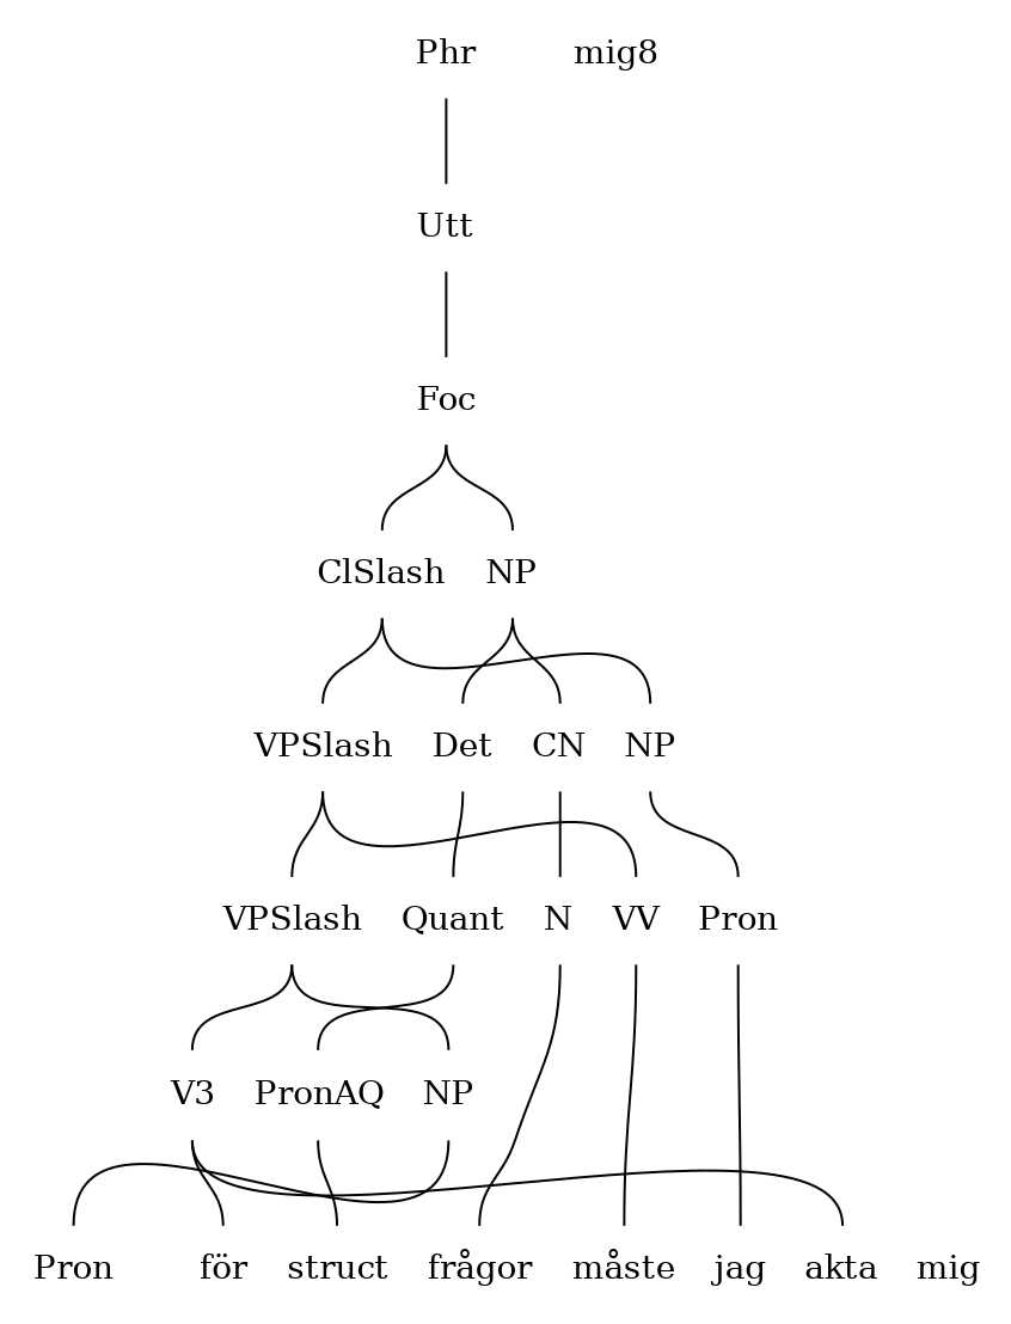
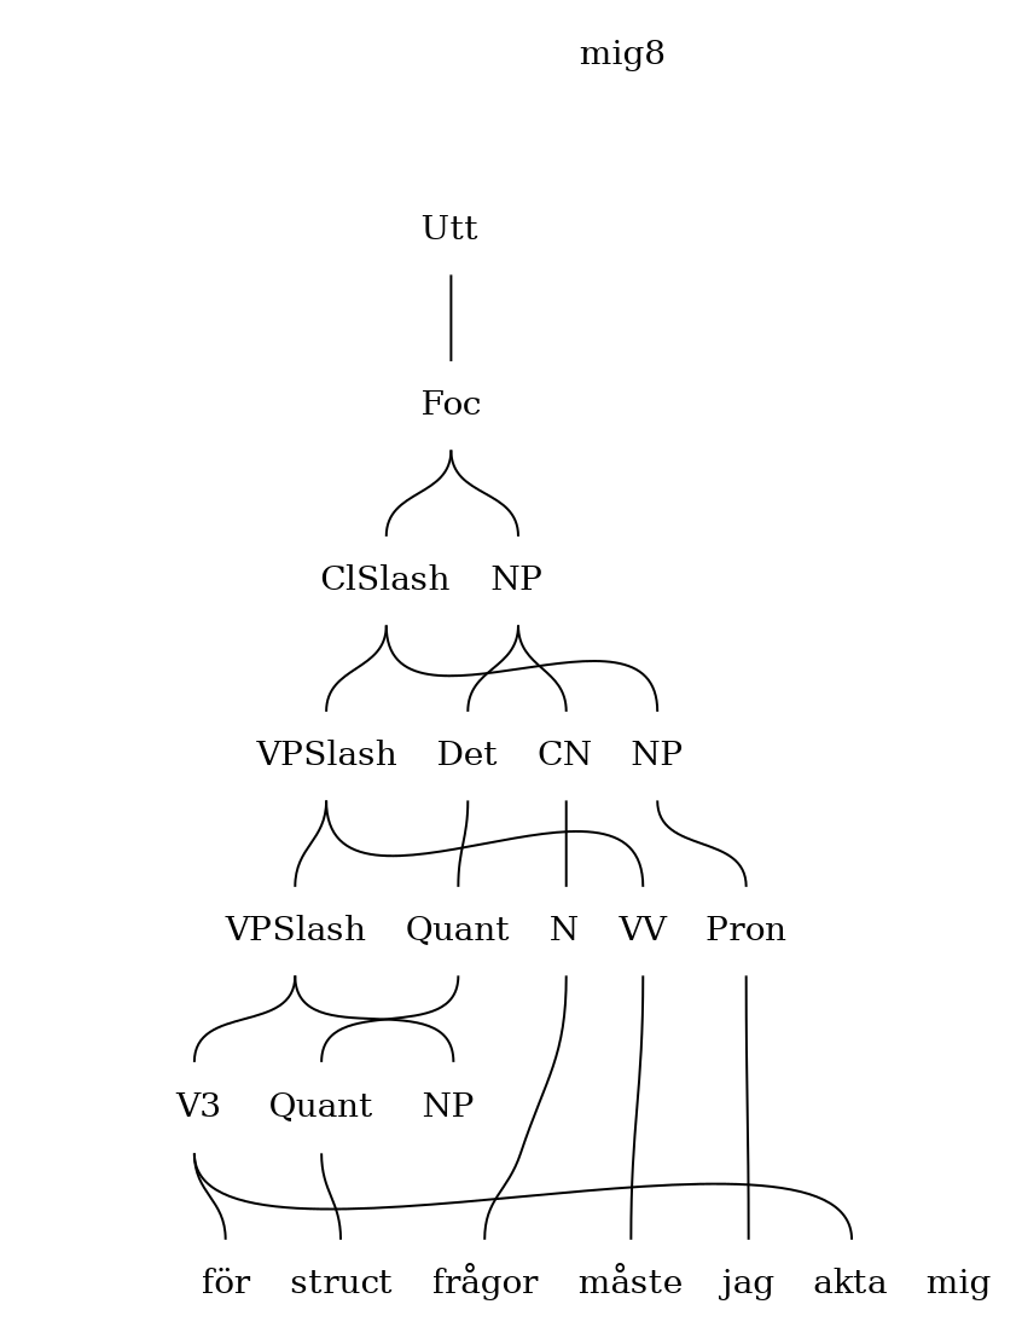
  graph {
    rankdir=BU
    node [color=white shape=record]
    edge [tailport="n21:s"]
-   n1 [label="<n24>Phr"]
    n2 [label="<n22>Utt"]
    n3 [label="<n21>Foc"]
    n4 [label="<n20>ClSlash | <n11>NP"]
    n5 [label="<n19>VPSlash | <n8>Det | <n10>CN | <n13>NP"]
    n6 [label="<n18>VPSlash | <n6>Quant | <n9>N | <n14>VV | <n12>Pron"]
-   n7 [label="<n15>V3 | <n5>PronAQ | <n17>NP"]
+   n7 [label="<n15>V3 | <n5>Quant | <n17>NP"]
    n8 [label="<n99990>för | <n99991>struct | <n99992>frågor | <n99993>måste | <n99994>jag | <n99995>akta | <n99996>mig"]
-   n9 [label="<n16>Pron"]
    n10 [label=mig8]
-   n1 -- n2 [headport="n22:n" tailport="n24:s"]
    n2 -- n3 [headport="n21:n" tailport="n22:s"]
    n3 -- n4 [headport="n20:n"]
    n3 -- n4 [headport="n11:n"]
    n4 -- n5 [headport="n19:n" tailport="n20:s"]
    n4 -- n5 [headport="n8:n" tailport="n11:s"]
    n4 -- n5 [headport="n10:n" tailport="n11:s"]
    n4 -- n5 [headport="n13:n" tailport="n20:s"]
    n5 -- n6 [headport="n18:n" tailport="n19:s"]
    n5 -- n6 [headport="n6:n" tailport="n8:s"]
    n5 -- n6 [headport="n9:n" tailport="n10:s"]
    n5 -- n6 [headport="n14:n" tailport="n19:s"]
    n5 -- n6 [headport="n12:n" tailport="n13:s"]
    n6 -- n7 [headport="n15:n" tailport="n18:s"]
    n6 -- n7 [headport="n5:n" tailport="n6:s"]
    n6 -- n7 [headport="n17:n" tailport="n18:s"]
    n6 -- n8 [headport="n99992:n" tailport="n9:s"]
    n6 -- n8 [headport="n99993:n" tailport="n14:s"]
    n6 -- n8 [headport="n99994:n" tailport="n12:s"]
    n7 -- n8 [headport="n99990:n" tailport="n15:s"]
    n7 -- n8 [headport="n99991:n" tailport="n5:s"]
    n7 -- n8 [headport="n99995:n" tailport="n15:s"]
-   n7 -- n9 [headport="n16:n" tailport="n17:s"]
  }
